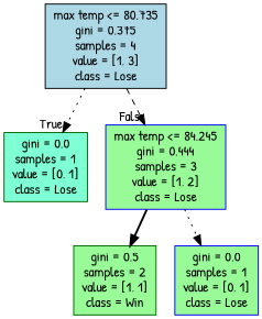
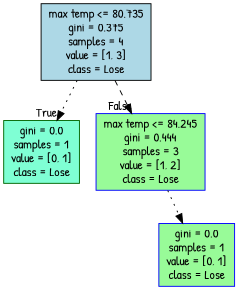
  digraph {
    fontname="Patrick Hand"
    node [shape=box style=filled fillcolor=palegreen color=darkgreen fontname="Patrick Hand"]
    edge [style=dotted fontname="Patrick Hand"]
    n1 [label="max temp <= 80.735\ngini = 0.375\nsamples = 4\nvalue = [1, 3]\nclass = Lose" fillcolor=lightblue color=black]
    n2 [label="gini = 0.0\nsamples = 1\nvalue = [0, 1]\nclass = Lose" fillcolor=aquamarine]
    n3 [label="max temp <= 84.245\ngini = 0.444\nsamples = 3\nvalue = [1, 2]\nclass = Lose" color=blue]
-   n4 [label="gini = 0.5\nsamples = 2\nvalue = [1, 1]\nclass = Win"]
    n5 [label="gini = 0.0\nsamples = 1\nvalue = [0, 1]\nclass = Lose" color=blue]
    n1 -> n2 [headlabel=True labelangle=45 labeldistance=2.5]
    n1 -> n3 [headlabel=False labelangle=-45 labeldistance=2.5 style=dashed]
-   n3 -> n4 [style=bold]
    n3 -> n5
  }
